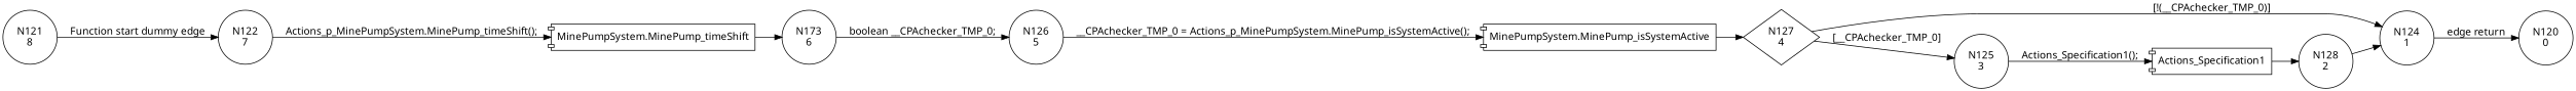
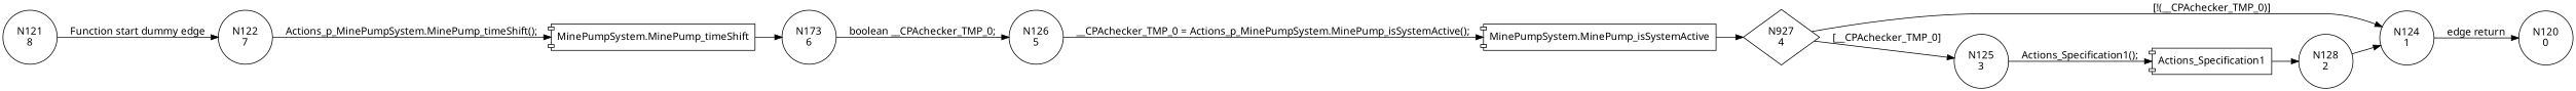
  digraph {
    fontname="Noto Sans"
    rankdir=LR
    node [fontname="Noto Sans" shape=circle]
    edge [fontname="Noto Sans"]
    n1 [label="N121\n8"]
    n2 [label="N122\n7"]
    n3 [label="MinePumpSystem.MinePump_timeShift" shape=component]
    n4 [label="N173\n6"]
    n5 [label="N126\n5"]
    n6 [label="MinePumpSystem.MinePump_isSystemActive" shape=component]
-   n7 [label="N127\n4" shape=diamond]
+   n7 [label="N927\n4" shape=diamond]
    n8 [label="N124\n1"]
    n9 [label="N125\n3"]
    n10 [label="N120\n0"]
    n11 [label=Actions_Specification1 shape=component]
    n12 [label="N128\n2"]
    n1 -> n2 [label="Function start dummy edge"]
    n2 -> n3 [label="Actions_p_MinePumpSystem.MinePump_timeShift();"]
    n3 -> n4
    n4 -> n5 [label="boolean __CPAchecker_TMP_0;"]
    n5 -> n6 [label="__CPAchecker_TMP_0 = Actions_p_MinePumpSystem.MinePump_isSystemActive();"]
    n6 -> n7
    n7 -> n8 [label="[!(__CPAchecker_TMP_0)]"]
    n7 -> n9 [label="[__CPAchecker_TMP_0]"]
    n8 -> n10 [label="edge return"]
    n9 -> n11 [label="Actions_Specification1();"]
    n11 -> n12
    n12 -> n8
  }
